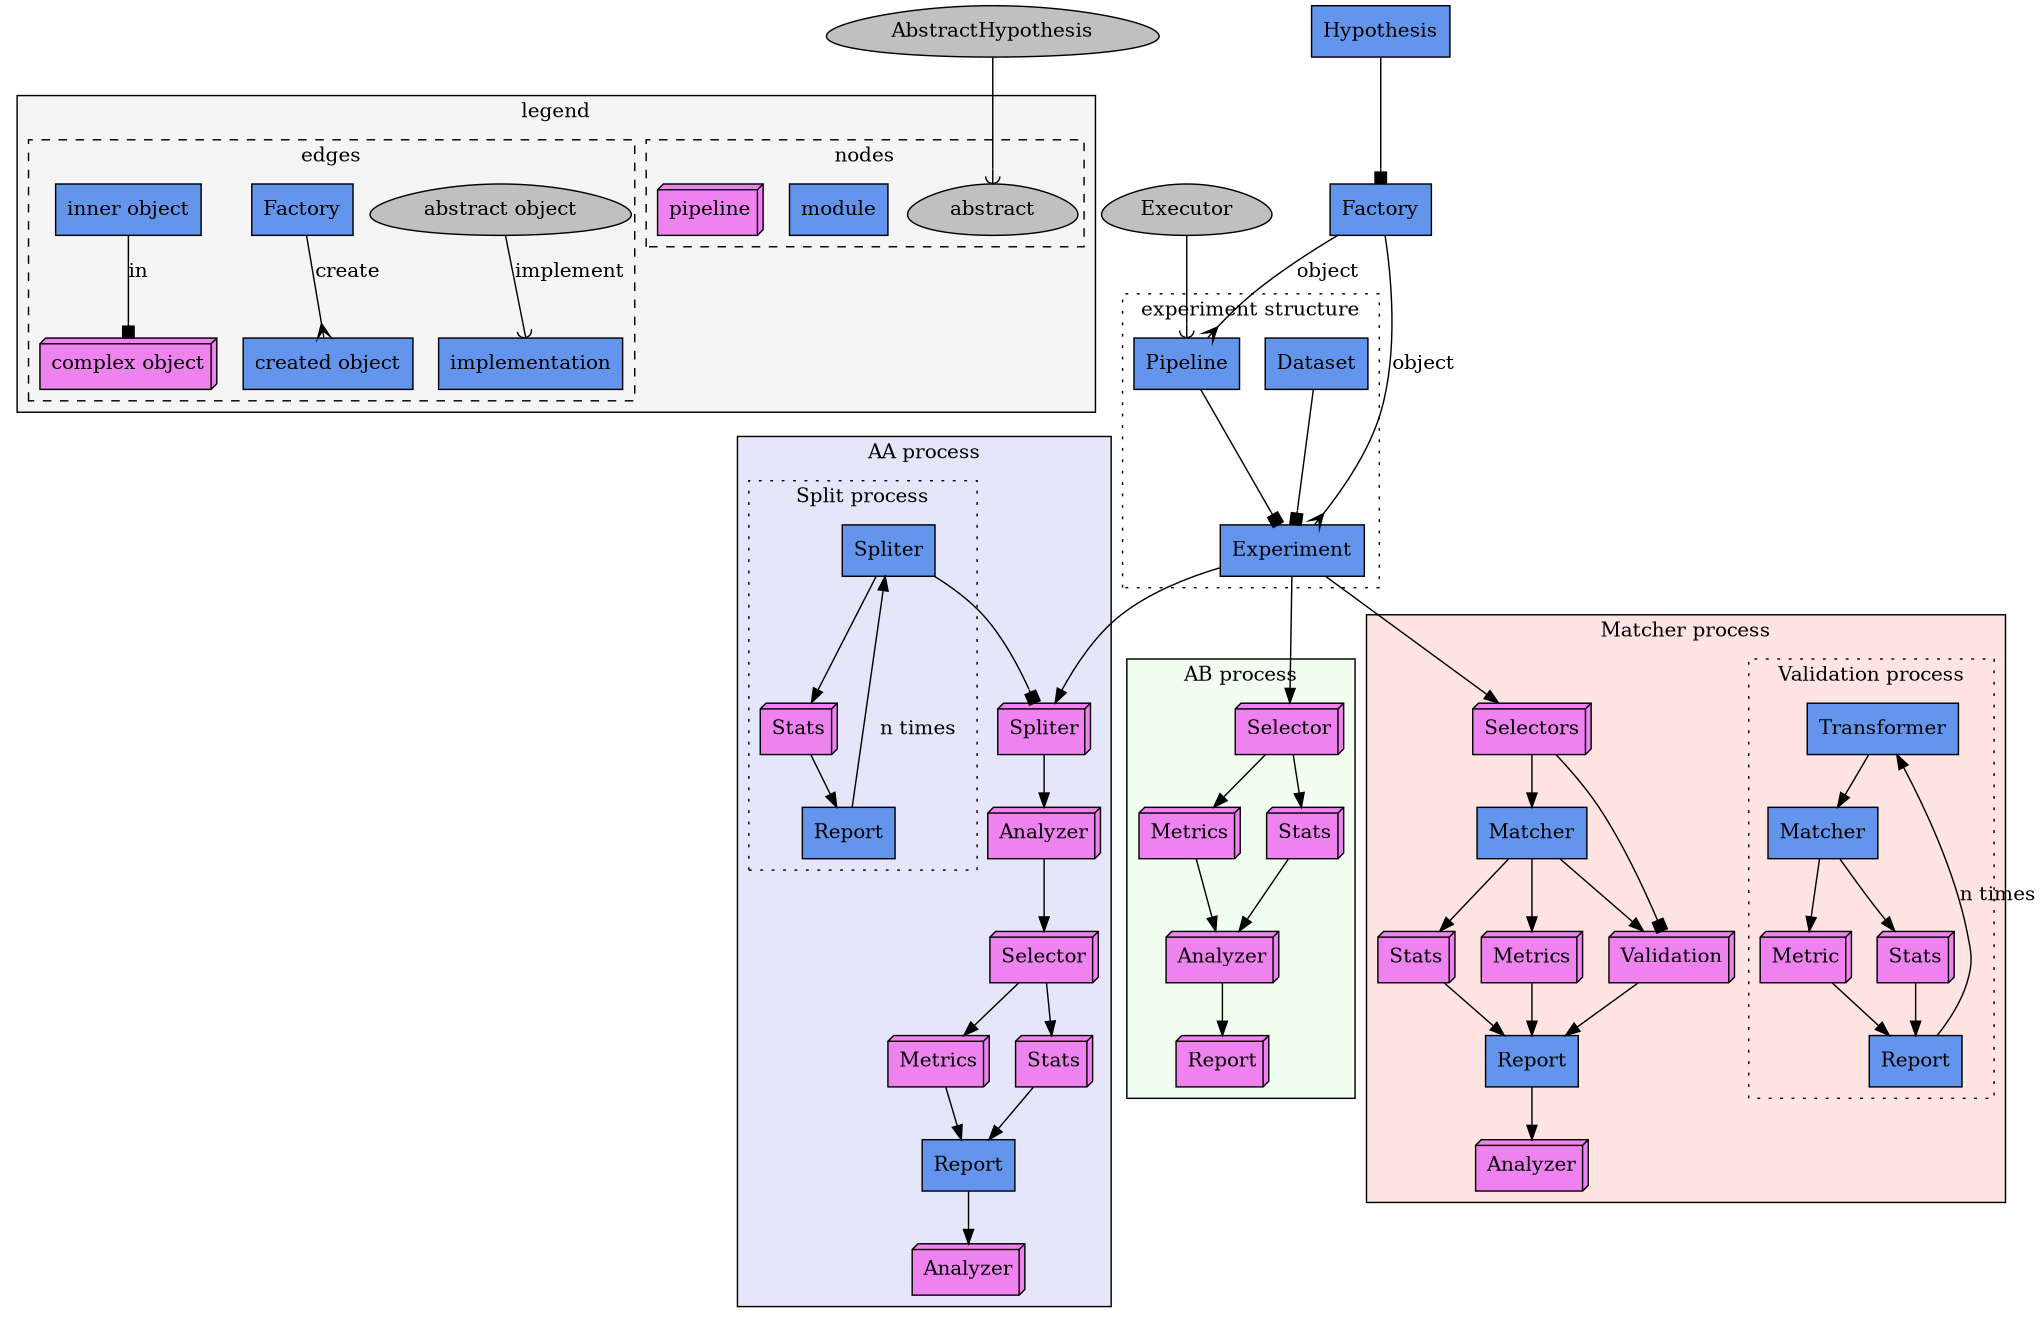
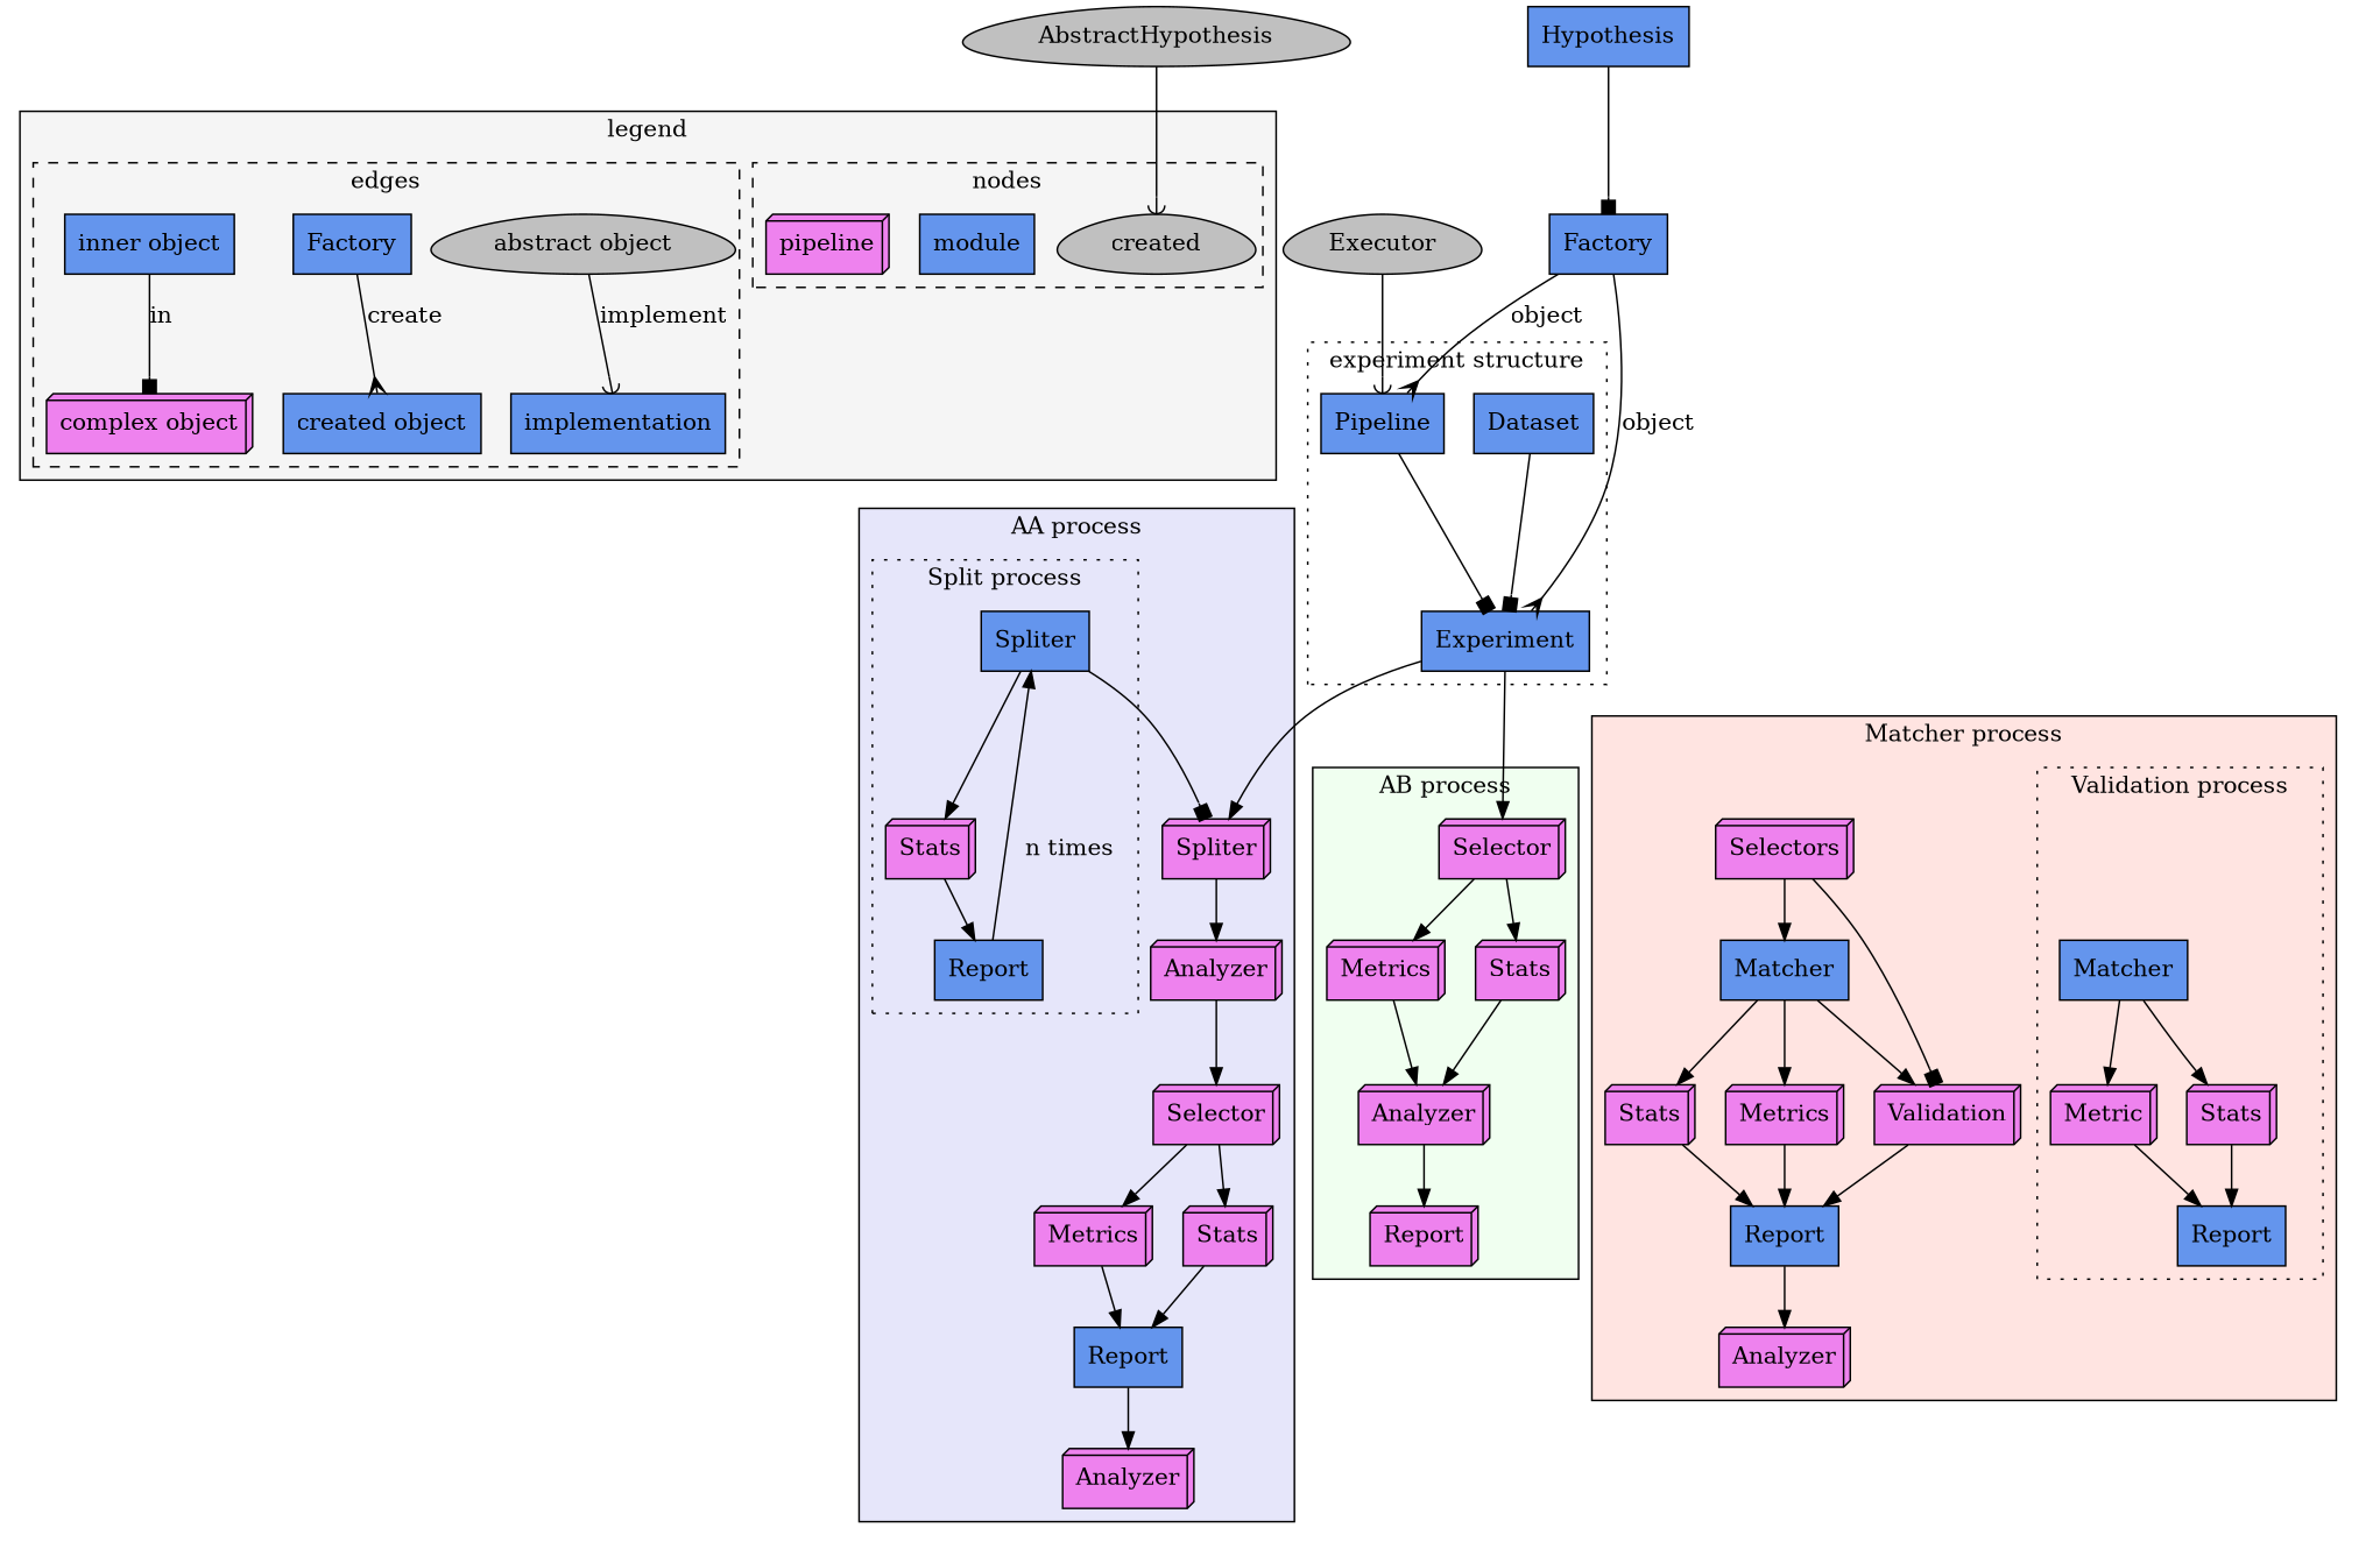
  digraph {
    compound=true
    node [fillcolor=violet shape=box3d style=filled]
-   n1 [fillcolor=silver label=abstract shape=egg]
+   n1 [fillcolor=silver label=created shape=egg]
    module [fillcolor=cornflowerblue shape=box]
    pipeline
    n4 [fillcolor=silver label="abstract object" shape=egg]
    n5 [fillcolor=cornflowerblue label=Factory shape=box]
    n6 [fillcolor=cornflowerblue label="created object" shape=box]
    n7 [fillcolor=cornflowerblue label="inner object" shape=box]
    implementation [fillcolor=cornflowerblue shape=box]
    n9 [label="complex object"]
    Executor [fillcolor=silver shape=egg]
    AbstractHypothesis [fillcolor=silver shape=egg]
    Dataset [fillcolor=cornflowerblue shape=box]
    Factory [fillcolor=cornflowerblue shape=box]
    Experiment [fillcolor=cornflowerblue shape=box]
    Pipeline [fillcolor=cornflowerblue shape=box]
    Hypothesis [fillcolor=cornflowerblue shape=box]
    Matcher [fillcolor=cornflowerblue shape=box]
    n18 [fillcolor=cornflowerblue label=Report shape=box]
-   n19 [fillcolor=cornflowerblue label=Transformer shape=box]
    n20 [fillcolor=cornflowerblue label=Matcher shape=box]
    n21 [fillcolor=cornflowerblue label=Report shape=box]
    n22 [fillcolor=cornflowerblue label=Spliter shape=box]
    n23 [fillcolor=cornflowerblue label=Report shape=box]
    n24 [fillcolor=cornflowerblue label=Report shape=box]
    n25 [label=Selectors]
    n26 [label=Stats]
    n27 [label=Metrics]
    n28 [label=Validation]
    n29 [label=Analyzer]
    n30 [label=Metric]
    n31 [label=Stats]
    n32 [label=Stats]
    n33 [label=Spliter]
    n34 [label=Analyzer]
    n35 [label=Selector]
    n36 [label=Metrics]
    n37 [label=Stats]
    n38 [label=Analyzer]
    n39 [label=Selector]
    n40 [label=Metrics]
    n41 [label=Stats]
    n42 [label=Analyzer]
    n43 [label=Report]
    subgraph cluster_1 {
      fillcolor=whitesmoke
      label=legend
      style=filled
      subgraph cluster_2 {
        fillcolor=whitesmoke
        label=nodes
        style=dashed
        n1
        module
        pipeline
      }
      subgraph cluster_3 {
        fillcolor=whitesmoke
        label=edges
        style=dashed
        n4
        n5
        n6
        n7
        implementation
        n9
      }
    }
    subgraph sub_4 {
      n1
      n4
      Executor
      AbstractHypothesis
    }
    subgraph sub_5 {
      module
      n5
      n6
      n7
      implementation
      Dataset
      Factory
      Experiment
      Pipeline
      Hypothesis
      Matcher
      n18
-     n19
      n20
      n21
      n22
      n23
      n24
    }
    subgraph sub_6 {
      pipeline
      n9
      n25
      n26
      n27
      n28
      n29
      n30
      n31
      n32
      n33
      n34
      n35
      n36
      n37
      n38
      n39
      n40
      n41
      n42
      n43
    }
    subgraph cluster_7 {
      label="experiment structure"
      style=dotted
      Dataset
      Experiment
      Pipeline
    }
    subgraph cluster_8 {
      fillcolor=mistyrose
      label="Matcher process"
      style=filled
      Matcher
      n18
      n25
      n26
      n27
      n28
      n29
      subgraph cluster_9 {
        fillcolor=mistyrose
        label="Validation process"
        style=dotted
-       n19
        n20
        n21
        n30
        n31
      }
    }
    subgraph cluster_10 {
      fillcolor=lavender
      label="AA process"
      style=filled
      n24
      n33
      n34
      n35
      n36
      n37
      n38
      subgraph cluster_11 {
        fillcolor=lavender
        label="Split process"
        style=dotted
        n22
        n23
        n32
      }
    }
    subgraph cluster_12 {
      fillcolor=honeydew
      label="AB process"
      style=filled
      n39
      n40
      n41
      n42
      n43
    }
    n4 -> implementation [arrowhead=curve label=implement]
    n5 -> n6 [arrowhead=crow label=create]
    n7 -> n9 [arrowhead=box label=in]
    Executor -> Pipeline [arrowhead=curved]
    AbstractHypothesis -> n1 [arrowhead=curved]
    Dataset -> Experiment [arrowhead=box]
    Factory -> Experiment [arrowhead=crow label=object]
    Factory -> Pipeline [arrowhead=crow label=object]
-   Experiment -> n25
    Experiment -> n33
    Experiment -> n39
    Pipeline -> Experiment [arrowhead=box]
    Hypothesis -> Factory [arrowhead=box]
    Matcher -> n26
    Matcher -> n27
    Matcher -> n28
    n18 -> n29
-   n19 -> n20
    n20 -> n30
    n20 -> n31
-   n21 -> n19 [label="n times"]
    n22 -> n32
    n22 -> n33 [arrowhead=box]
    n23 -> n22 [label="n times"]
    n24 -> n38
    n25 -> Matcher
    n25 -> n28 [arrowhead=box]
    n26 -> n18
    n27 -> n18
    n28 -> n18
    n30 -> n21
    n31 -> n21
    n32 -> n23
    n33 -> n34
    n34 -> n35
    n35 -> n36
    n35 -> n37
    n36 -> n24
    n37 -> n24
    n39 -> n40
    n39 -> n41
    n40 -> n42
    n41 -> n42
    n42 -> n43
  }
